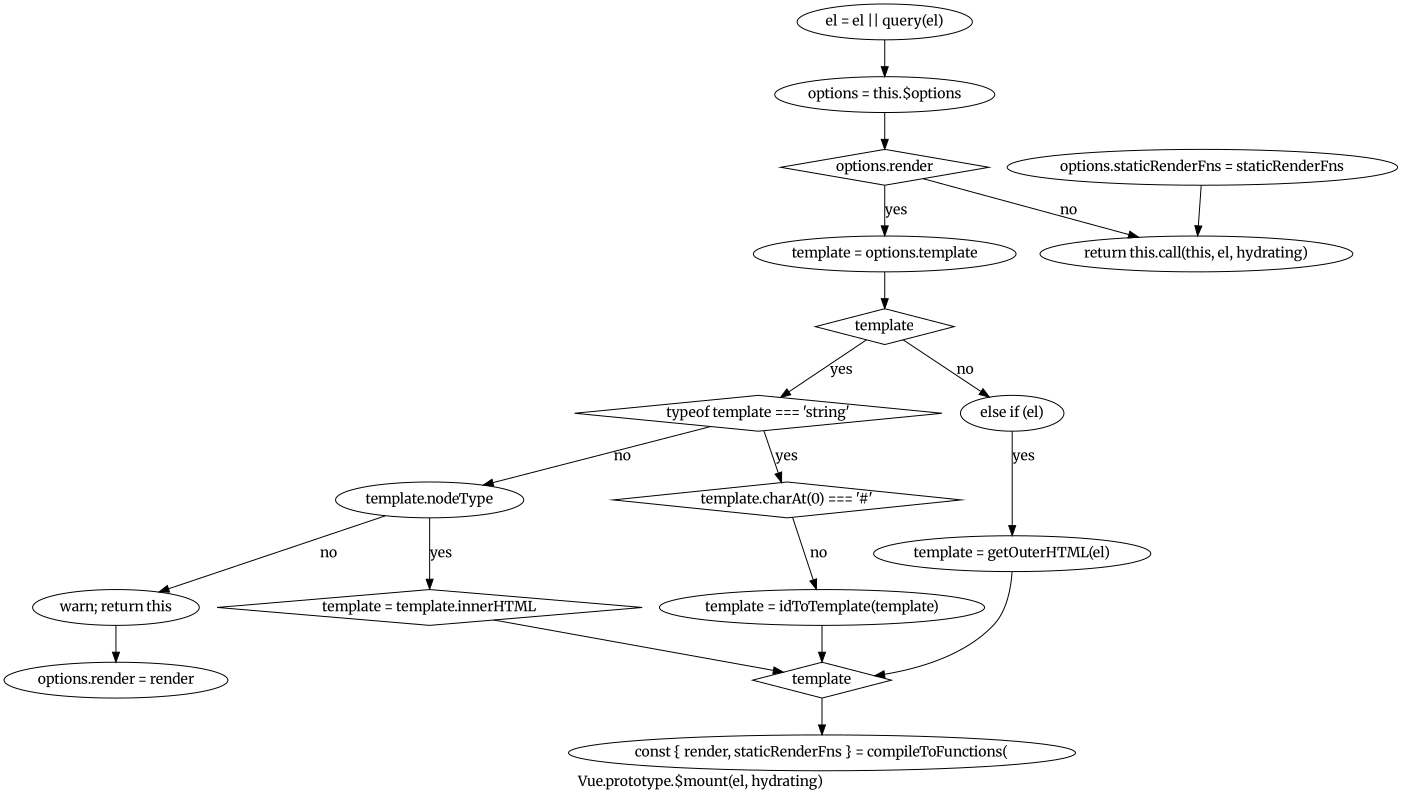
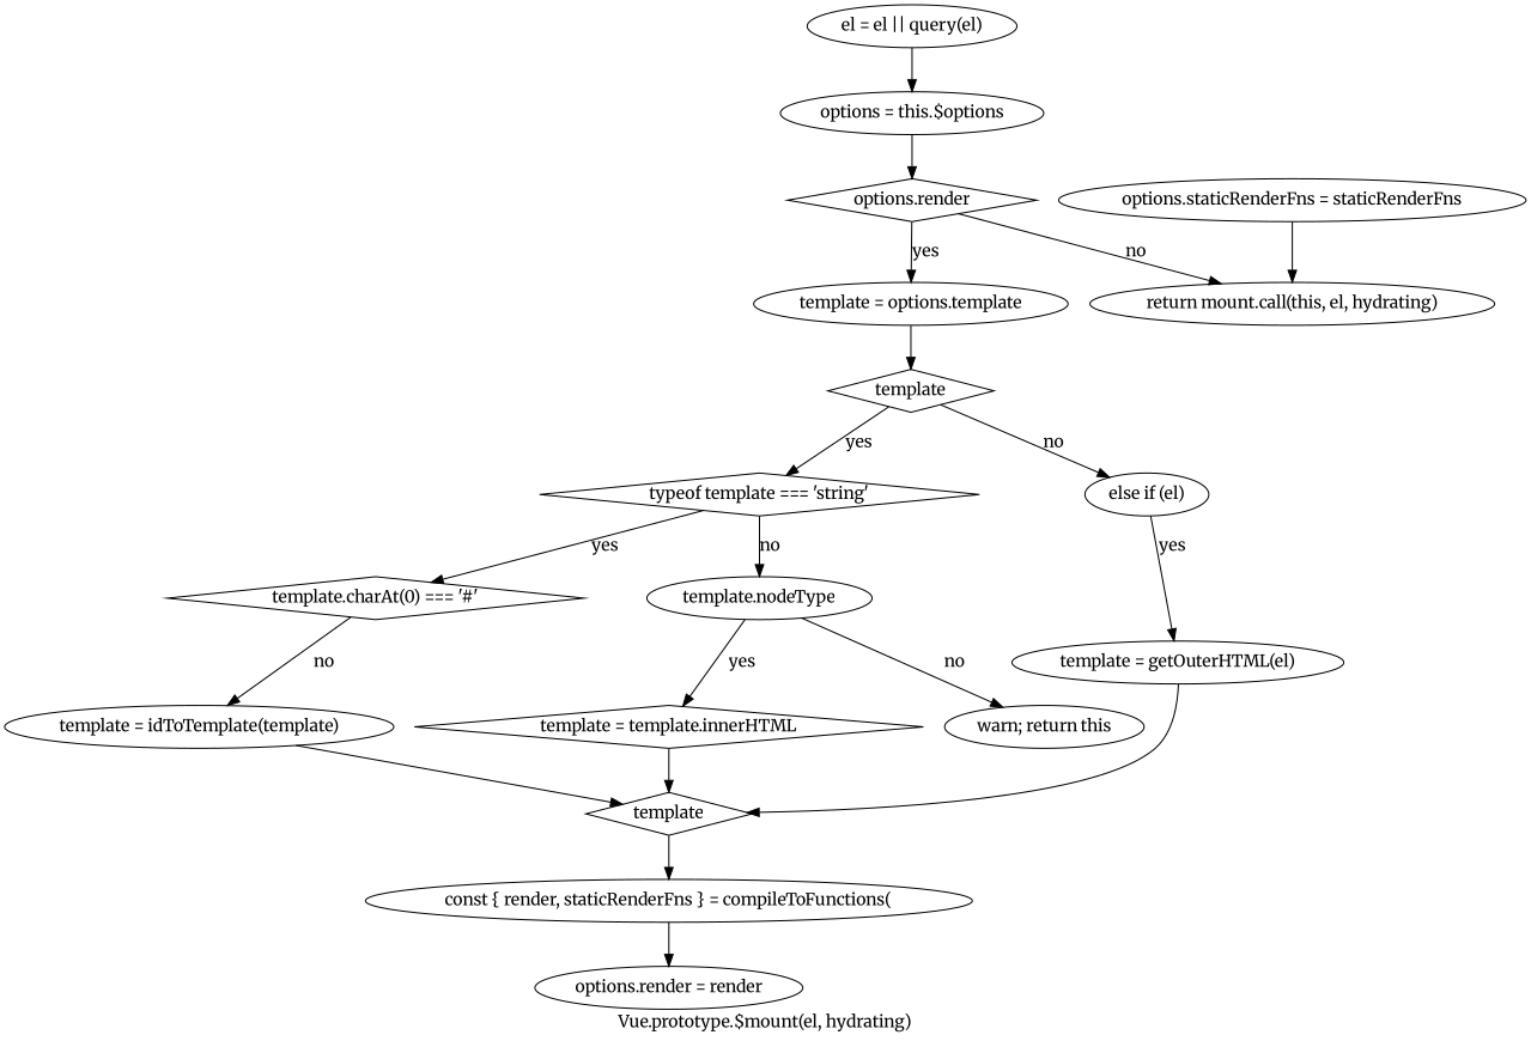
  digraph {
    fontname=Merriweather
    label="Vue.prototype.$mount(el, hydrating)"
    node [fontname=Merriweather]
    edge [fontname=Merriweather]
    n1 [label="el = el || query(el)"]
    n2 [label="options = this.$options"]
    n3 [label="options.render" shape=diamond]
    n4 [label="template = options.template"]
-   n5 [label="return this.call(this, el, hydrating)"]
+   n5 [label="return mount.call(this, el, hydrating)"]
    n6 [label=template shape=diamond]
    n7 [label="typeof template === 'string'" shape=diamond]
    n8 [label="else if (el)" shape=ellipse]
    n9 [label="template.charAt(0) === '#'" shape=diamond]
    n10 [label="template.nodeType"]
    n11 [label="template = getOuterHTML(el)"]
    n12 [label="template = idToTemplate(template)"]
    n13 [label="template = template.innerHTML" shape=diamond]
    n14 [label="warn; return this"]
    n15 [label=template shape=diamond]
    n16 [label="const { render, staticRenderFns } = compileToFunctions("]
    n17 [label="options.render = render"]
    n18 [label="options.staticRenderFns = staticRenderFns"]
    n1 -> n2
    n2 -> n3
    n3 -> n4 [label=yes]
    n3 -> n5 [label=no]
    n4 -> n6
    n6 -> n7 [label=yes]
    n6 -> n8 [label=no]
    n7 -> n9 [label=yes]
    n7 -> n10 [label=no]
    n8 -> n11 [label=yes]
    n9 -> n12 [label=no]
    n10 -> n13 [label=yes]
    n10 -> n14 [label=no]
    n11 -> n15
    n12 -> n15
    n13 -> n15
    n15 -> n16
-   n14 -> n17
+   n16 -> n17
    n18 -> n5
  }
